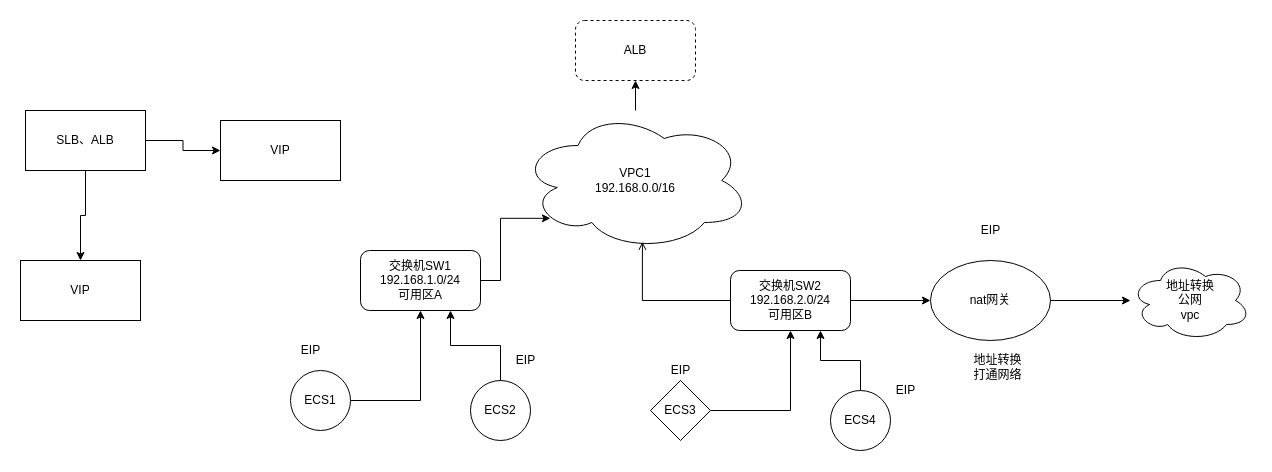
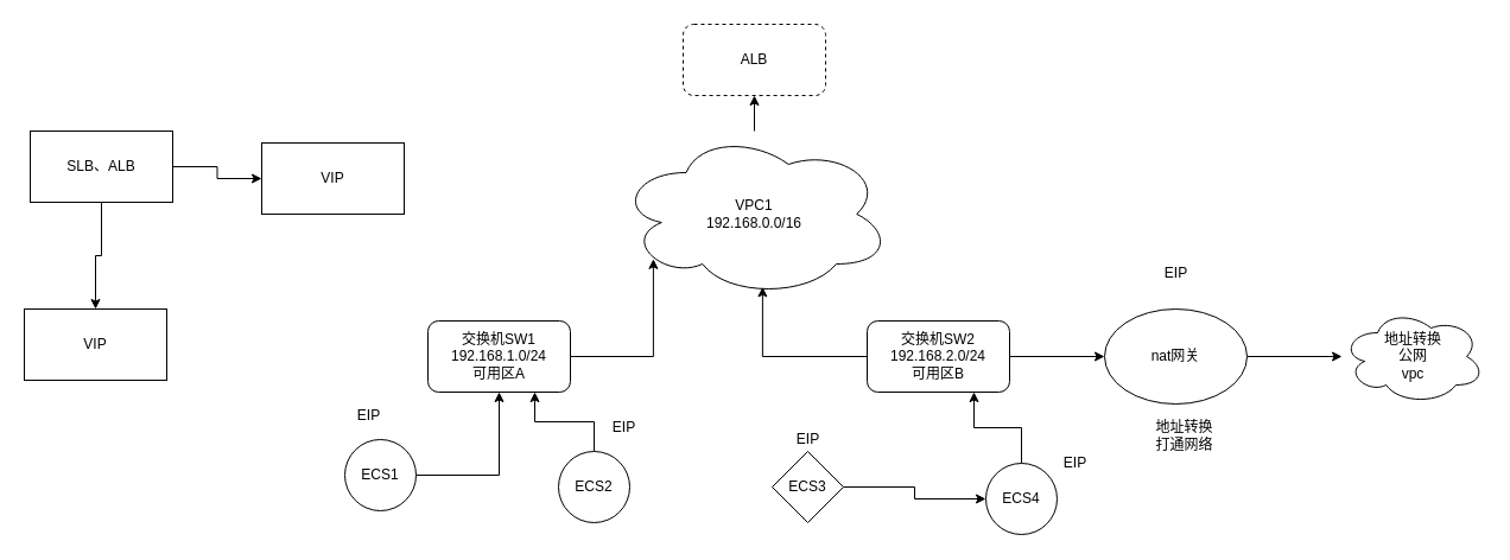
  <mxCell id="0" />
  <mxCell id="1" parent="0" />
  <mxCell id="2" value="" style="edgeStyle=orthogonalEdgeStyle;rounded=0;orthogonalLoop=1;jettySize=auto;html=1;" parent="1" source="3" target="17" edge="1"><mxGeometry relative="1" as="geometry" /></mxCell>
  <mxCell id="3" value="VPC1&lt;br&gt;192.168.0.0/16" style="ellipse;shape=cloud;whiteSpace=wrap;html=1;" parent="1" vertex="1"><mxGeometry x="520" y="110" width="230" height="140" as="geometry" /></mxCell>
  <mxCell id="4" style="edgeStyle=orthogonalEdgeStyle;rounded=0;orthogonalLoop=1;jettySize=auto;html=1;entryX=0.13;entryY=0.77;entryDx=0;entryDy=0;entryPerimeter=0;" parent="1" source="5" target="3" edge="1"><mxGeometry relative="1" as="geometry" /></mxCell>
- <mxCell id="5" value="交换机SW1&lt;br&gt;192.168.1.0/24&lt;br&gt;可用区A" style="rounded=1;whiteSpace=wrap;html=1;" parent="1" vertex="1"><mxGeometry x="360" y="250" width="120" height="60" as="geometry" /></mxCell>
- <mxCell id="6" style="edgeStyle=orthogonalEdgeStyle;rounded=0;orthogonalLoop=1;jettySize=auto;html=1;entryX=0.53;entryY=0.938;entryDx=0;entryDy=0;entryPerimeter=0;exitX=0;exitY=0.5;exitDx=0;exitDy=0;endArrow=open;" parent="1" source="8" target="3" edge="1"><mxGeometry relative="1" as="geometry" /></mxCell>
+ <mxCell id="5" value="交换机SW1&lt;br&gt;192.168.1.0/24&lt;br&gt;可用区A" style="rounded=1;whiteSpace=wrap;html=1;" parent="1" vertex="1"><mxGeometry x="360" y="270" width="120" height="60" as="geometry" /></mxCell>
+ <mxCell id="6" style="edgeStyle=orthogonalEdgeStyle;rounded=0;orthogonalLoop=1;jettySize=auto;html=1;entryX=0.53;entryY=0.938;entryDx=0;entryDy=0;entryPerimeter=0;exitX=0;exitY=0.5;exitDx=0;exitDy=0;" parent="1" source="8" target="3" edge="1"><mxGeometry relative="1" as="geometry" /></mxCell>
  <mxCell id="7" value="" style="edgeStyle=orthogonalEdgeStyle;rounded=0;orthogonalLoop=1;jettySize=auto;html=1;" edge="1" parent="1" source="8" target="23"><mxGeometry relative="1" as="geometry" /></mxCell>
  <mxCell id="8" value="交换机SW2&lt;br&gt;192.168.2.0/24&lt;br&gt;可用区B" style="rounded=1;whiteSpace=wrap;html=1;" parent="1" vertex="1"><mxGeometry x="730" y="270" width="120" height="60" as="geometry" /></mxCell>
  <mxCell id="9" style="edgeStyle=orthogonalEdgeStyle;rounded=0;orthogonalLoop=1;jettySize=auto;html=1;" parent="1" source="10" target="5" edge="1"><mxGeometry relative="1" as="geometry" /></mxCell>
  <mxCell id="10" value="ECS1" style="ellipse;whiteSpace=wrap;html=1;aspect=fixed;" parent="1" vertex="1"><mxGeometry x="290" y="370" width="60" height="60" as="geometry" /></mxCell>
  <mxCell id="11" style="edgeStyle=orthogonalEdgeStyle;rounded=0;orthogonalLoop=1;jettySize=auto;html=1;entryX=0.75;entryY=1;entryDx=0;entryDy=0;" parent="1" source="12" target="5" edge="1"><mxGeometry relative="1" as="geometry" /></mxCell>
  <mxCell id="12" value="ECS2" style="ellipse;whiteSpace=wrap;html=1;aspect=fixed;" parent="1" vertex="1"><mxGeometry x="470" y="380" width="60" height="60" as="geometry" /></mxCell>
- <mxCell id="13" style="edgeStyle=orthogonalEdgeStyle;rounded=0;orthogonalLoop=1;jettySize=auto;html=1;entryX=0.5;entryY=1;entryDx=0;entryDy=0;" parent="1" source="14" target="8" edge="1"><mxGeometry relative="1" as="geometry" /></mxCell>
+ <mxCell id="13" style="edgeStyle=orthogonalEdgeStyle;rounded=0;orthogonalLoop=1;jettySize=auto;html=1;" parent="1" source="14" target="16" edge="1"><mxGeometry relative="1" as="geometry" /></mxCell>
  <mxCell id="14" value="ECS3" style="rhombus;whiteSpace=wrap;html=1;aspect=fixed;" parent="1" vertex="1"><mxGeometry x="650" y="380" width="60" height="60" as="geometry" /></mxCell>
  <mxCell id="15" style="edgeStyle=orthogonalEdgeStyle;rounded=0;orthogonalLoop=1;jettySize=auto;html=1;entryX=0.75;entryY=1;entryDx=0;entryDy=0;" parent="1" source="16" target="8" edge="1"><mxGeometry relative="1" as="geometry" /></mxCell>
  <mxCell id="16" value="ECS4" style="ellipse;whiteSpace=wrap;html=1;aspect=fixed;" parent="1" vertex="1"><mxGeometry x="830" y="390" width="60" height="60" as="geometry" /></mxCell>
  <mxCell id="17" value="ALB" style="rounded=1;whiteSpace=wrap;html=1;dashed=1;" parent="1" vertex="1"><mxGeometry x="575" y="20" width="120" height="60" as="geometry" /></mxCell>
  <mxCell id="18" value="EIP" style="text;html=1;align=center;verticalAlign=middle;resizable=0;points=[];autosize=1;strokeColor=none;" parent="1" vertex="1"><mxGeometry x="295" y="340" width="30" height="20" as="geometry" /></mxCell>
  <mxCell id="19" value="EIP" style="text;html=1;align=center;verticalAlign=middle;resizable=0;points=[];autosize=1;strokeColor=none;" parent="1" vertex="1"><mxGeometry x="510" y="350" width="30" height="20" as="geometry" /></mxCell>
  <mxCell id="20" value="EIP" style="text;html=1;align=center;verticalAlign=middle;resizable=0;points=[];autosize=1;strokeColor=none;" parent="1" vertex="1"><mxGeometry x="665" y="360" width="30" height="20" as="geometry" /></mxCell>
  <mxCell id="21" value="EIP" style="text;html=1;align=center;verticalAlign=middle;resizable=0;points=[];autosize=1;strokeColor=none;" parent="1" vertex="1"><mxGeometry x="890" y="380" width="30" height="20" as="geometry" /></mxCell>
  <mxCell id="22" value="" style="edgeStyle=orthogonalEdgeStyle;rounded=0;orthogonalLoop=1;jettySize=auto;html=1;" edge="1" parent="1" source="23" target="24"><mxGeometry relative="1" as="geometry" /></mxCell>
  <mxCell id="23" value="nat网关" style="ellipse;whiteSpace=wrap;html=1;rounded=1;" vertex="1" parent="1"><mxGeometry x="930" y="260" width="120" height="80" as="geometry" /></mxCell>
  <mxCell id="24" value="地址转换&lt;br&gt;公网&lt;br&gt;vpc" style="ellipse;shape=cloud;whiteSpace=wrap;html=1;rounded=1;" vertex="1" parent="1"><mxGeometry x="1130" y="260" width="120" height="80" as="geometry" /></mxCell>
  <mxCell id="25" value="EIP" style="text;html=1;align=center;verticalAlign=middle;resizable=0;points=[];autosize=1;strokeColor=none;" vertex="1" parent="1"><mxGeometry x="975" y="220" width="30" height="20" as="geometry" /></mxCell>
  <mxCell id="26" value="地址转换&lt;br&gt;打通网络" style="text;html=1;align=center;verticalAlign=middle;resizable=0;points=[];autosize=1;strokeColor=none;" vertex="1" parent="1"><mxGeometry x="967" y="352" width="60" height="30" as="geometry" /></mxCell>
  <mxCell id="27" value="" style="edgeStyle=orthogonalEdgeStyle;rounded=0;orthogonalLoop=1;jettySize=auto;html=1;" edge="1" parent="1" source="29" target="30"><mxGeometry relative="1" as="geometry" /></mxCell>
  <mxCell id="28" value="" style="edgeStyle=orthogonalEdgeStyle;rounded=0;orthogonalLoop=1;jettySize=auto;html=1;" edge="1" parent="1" source="29" target="31"><mxGeometry relative="1" as="geometry" /></mxCell>
  <mxCell id="29" value="SLB、ALB" style="rounded=0;whiteSpace=wrap;html=1;" vertex="1" parent="1"><mxGeometry x="25" y="110" width="120" height="60" as="geometry" /></mxCell>
  <mxCell id="30" value="VIP" style="rounded=0;whiteSpace=wrap;html=1;" vertex="1" parent="1"><mxGeometry x="20" y="260" width="120" height="60" as="geometry" /></mxCell>
  <mxCell id="31" value="VIP" style="rounded=0;whiteSpace=wrap;html=1;" vertex="1" parent="1"><mxGeometry x="220" y="120" width="120" height="60" as="geometry" /></mxCell>
